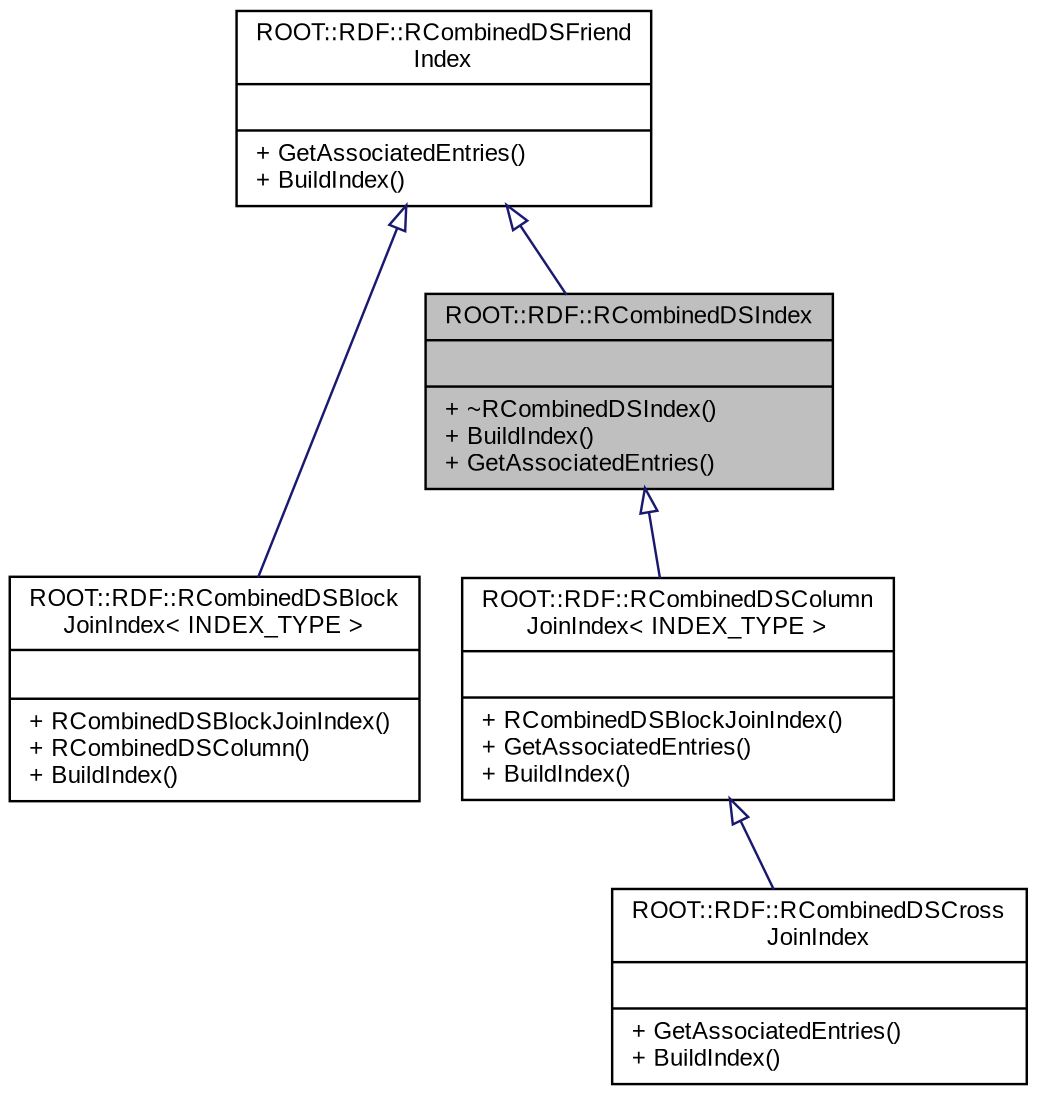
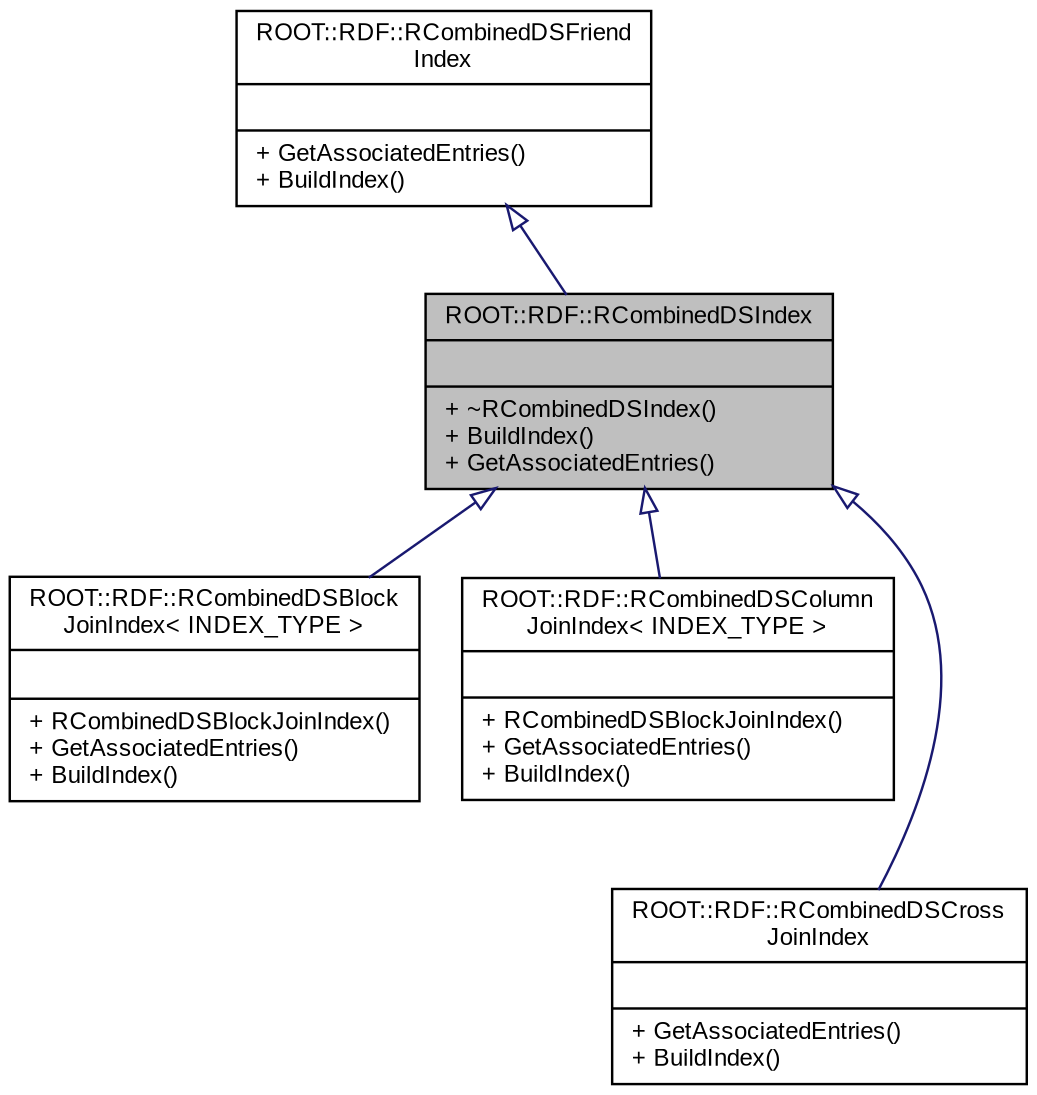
  digraph {
    fontname="Liberation Sans"
    node [color=black fontname="Liberation Sans" fontsize=10 shape=record]
    edge [arrowtail=onormal color=midnightblue dir=back fontname="Liberation Sans" fontsize=10 labelfontname=Helvetica labelfontsize=10 style=solid]
    n1 [fillcolor=grey75 fontcolor=black height=0.2 label="{ROOT::RDF::RCombinedDSIndex\n||+ ~RCombinedDSIndex()\l+ BuildIndex()\l+ GetAssociatedEntries()\l}" style=filled width=0.4]
-   n2 [height=0.2 label="{ROOT::RDF::RCombinedDSBlock\lJoinIndex\< INDEX_TYPE \>\n||+ RCombinedDSBlockJoinIndex()\l+ RCombinedDSColumn()\l+ BuildIndex()\l}" width=0.4]
+   n2 [height=0.2 label="{ROOT::RDF::RCombinedDSBlock\lJoinIndex\< INDEX_TYPE \>\n||+ RCombinedDSBlockJoinIndex()\l+ GetAssociatedEntries()\l+ BuildIndex()\l}" width=0.4]
    n3 [height=0.2 label="{ROOT::RDF::RCombinedDSColumn\lJoinIndex\< INDEX_TYPE \>\n||+ RCombinedDSBlockJoinIndex()\l+ GetAssociatedEntries()\l+ BuildIndex()\l}" width=0.4]
    n4 [height=0.2 label="{ROOT::RDF::RCombinedDSCross\lJoinIndex\n||+ GetAssociatedEntries()\l+ BuildIndex()\l}" width=0.4]
    n5 [height=0.2 label="{ROOT::RDF::RCombinedDSFriend\lIndex\n||+ GetAssociatedEntries()\l+ BuildIndex()\l}" width=0.4]
-   n5 -> n2
+   n1 -> n2
    n1 -> n3
-   n3 -> n4
+   n1 -> n4
    n5 -> n1
  }
